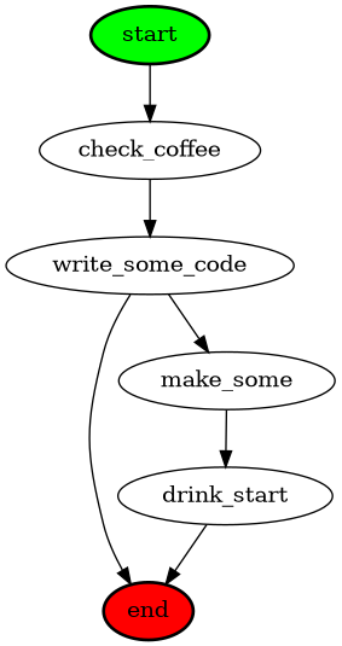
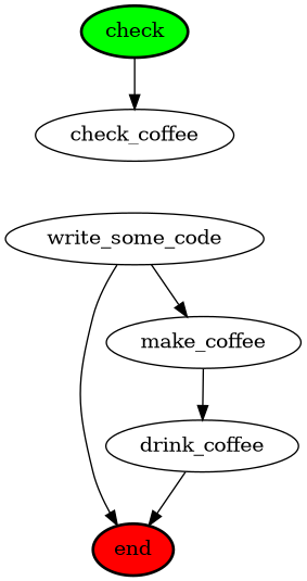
  digraph {
    node [fillcolor=white style="solid,filled"]
    n1 [label=check_coffee]
    write_some_code
    end [fillcolor=red style="bold,filled"]
-   make_coffee [label=make_some]
-   drink_coffee [label=drink_start]
-   start [fillcolor=green style="bold,filled"]
-   n1 -> write_some_code
+   make_coffee
+   drink_coffee
+   start [fillcolor=green style="bold,filled" label=check]
    write_some_code -> end
    write_some_code -> make_coffee
    make_coffee -> drink_coffee
    drink_coffee -> end
    start -> n1
  }
